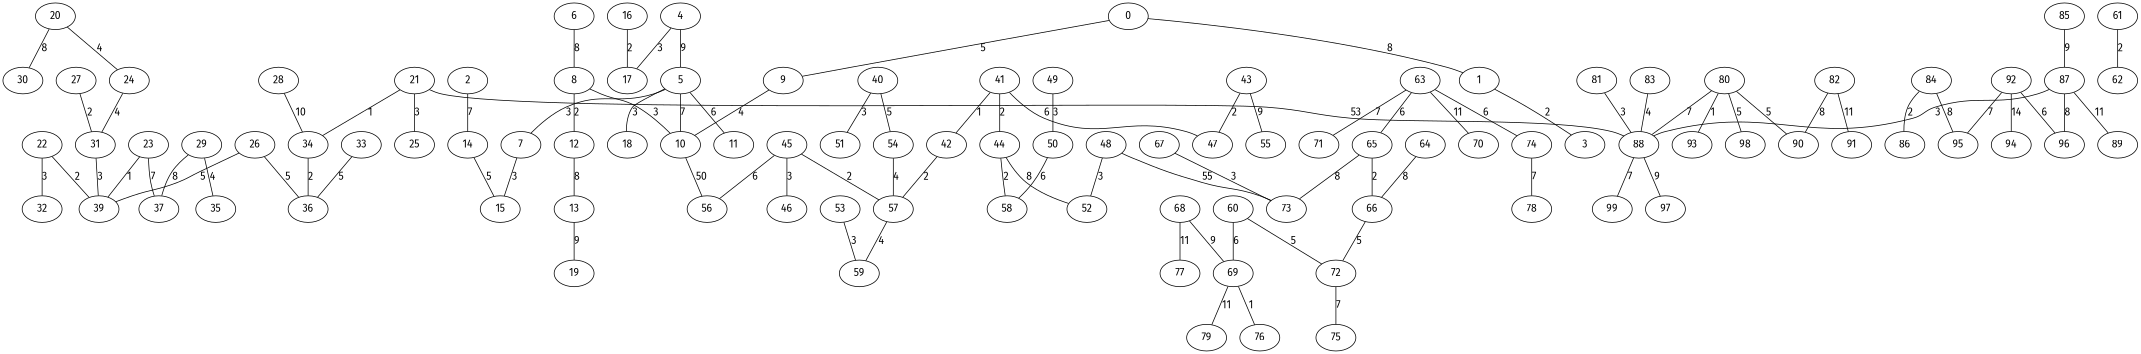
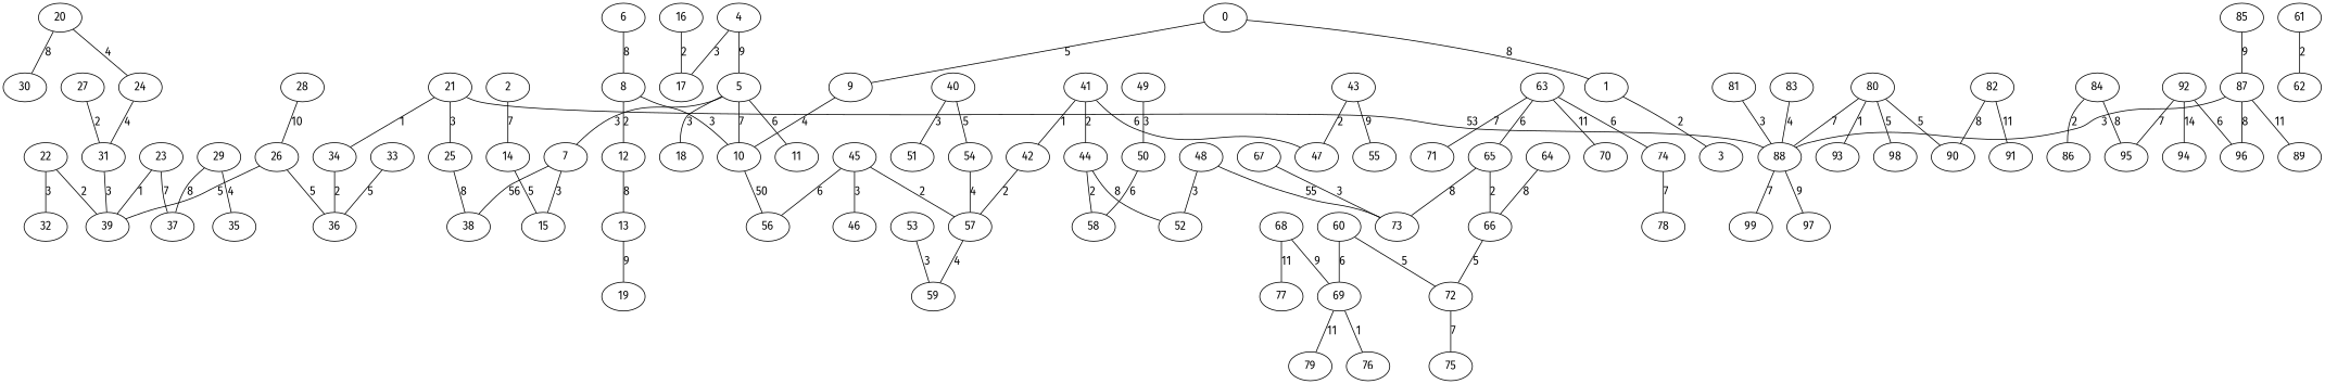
  graph {
    fontname="Fira Sans"
    node [fontname="Fira Sans"]
    edge [fontname="Fira Sans"]
    20
    24
    30
    31
    39
    21
    34
    25
    88
    36
+   38
    99
    97
    23
    37
    41
    42
    44
    47
    57
    58
    52
    59
    69
    76
    79
    80
    93
    90
    98
    1
    3
    8
    12
    10
    13
    56
    19
    16
    17
    22
    32
    27
    43
    55
    45
    46
    61
    62
    72
    75
    65
    66
    73
    84
    86
    95
    4
    5
    7
    18
    11
    15
    40
    51
    54
    48
    49
    50
    53
    67
    81
    87
    96
    89
    9
    29
    35
    83
    0
    14
    26
    33
    60
    63
    74
    71
    70
    78
    92
    94
    2
    6
    64
    82
    91
    68
    77
    85
    28
    20 -- 24 [label=4]
    20 -- 30 [label=8]
    24 -- 31 [label=4]
    31 -- 39 [label=3]
    21 -- 34 [label=1]
    21 -- 25 [label=3]
    21 -- 88 [label=53]
    34 -- 36 [label=2]
+   25 -- 38 [label=8]
    88 -- 99 [label=7]
    88 -- 97 [label=9]
    23 -- 39 [label=1]
    23 -- 37 [label=7]
    41 -- 42 [label=1]
    41 -- 44 [label=2]
    41 -- 47 [label=6]
    42 -- 57 [label=2]
    44 -- 58 [label=2]
    44 -- 52 [label=8]
    57 -- 59 [label=4]
    69 -- 76 [label=1]
    69 -- 79 [label=11]
    80 -- 88 [label=7]
    80 -- 93 [label=1]
    80 -- 90 [label=5]
    80 -- 98 [label=5]
    1 -- 3 [label=2]
    8 -- 12 [label=2]
    8 -- 10 [label=3]
    12 -- 13 [label=8]
    10 -- 56 [label=50]
    13 -- 19 [label=9]
    16 -- 17 [label=2]
    22 -- 39 [label=2]
    22 -- 32 [label=3]
    27 -- 31 [label=2]
    43 -- 47 [label=2]
    43 -- 55 [label=9]
    45 -- 57 [label=2]
    45 -- 56 [label=6]
    45 -- 46 [label=3]
    61 -- 62 [label=2]
    72 -- 75 [label=7]
    65 -- 66 [label=2]
    65 -- 73 [label=8]
    66 -- 72 [label=5]
    84 -- 86 [label=2]
    84 -- 95 [label=8]
    4 -- 17 [label=3]
    4 -- 5 [label=9]
    5 -- 10 [label=7]
    5 -- 7 [label=3]
    5 -- 18 [label=3]
    5 -- 11 [label=6]
+   7 -- 38 [label=56]
    7 -- 15 [label=3]
    40 -- 51 [label=3]
    40 -- 54 [label=5]
    54 -- 57 [label=4]
    48 -- 52 [label=3]
    48 -- 73 [label=55]
    49 -- 50 [label=3]
    50 -- 58 [label=6]
    53 -- 59 [label=3]
    67 -- 73 [label=3]
    81 -- 88 [label=3]
    87 -- 88 [label=3]
    87 -- 96 [label=8]
    87 -- 89 [label=11]
    9 -- 10 [label=4]
    29 -- 37 [label=8]
    29 -- 35 [label=4]
    83 -- 88 [label=4]
    0 -- 1 [label=8]
    0 -- 9 [label=5]
    14 -- 15 [label=5]
    26 -- 39 [label=5]
    26 -- 36 [label=5]
    33 -- 36 [label=5]
    60 -- 69 [label=6]
    60 -- 72 [label=5]
    63 -- 65 [label=6]
    63 -- 74 [label=6]
    63 -- 71 [label=7]
    63 -- 70 [label=11]
    74 -- 78 [label=7]
    92 -- 95 [label=7]
    92 -- 96 [label=6]
    92 -- 94 [label=14]
    2 -- 14 [label=7]
    6 -- 8 [label=8]
    64 -- 66 [label=8]
    82 -- 90 [label=8]
    82 -- 91 [label=11]
    68 -- 69 [label=9]
    68 -- 77 [label=11]
    85 -- 87 [label=9]
-   28 -- 34 [label=10]
+   28 -- 26 [label=10]
  }
